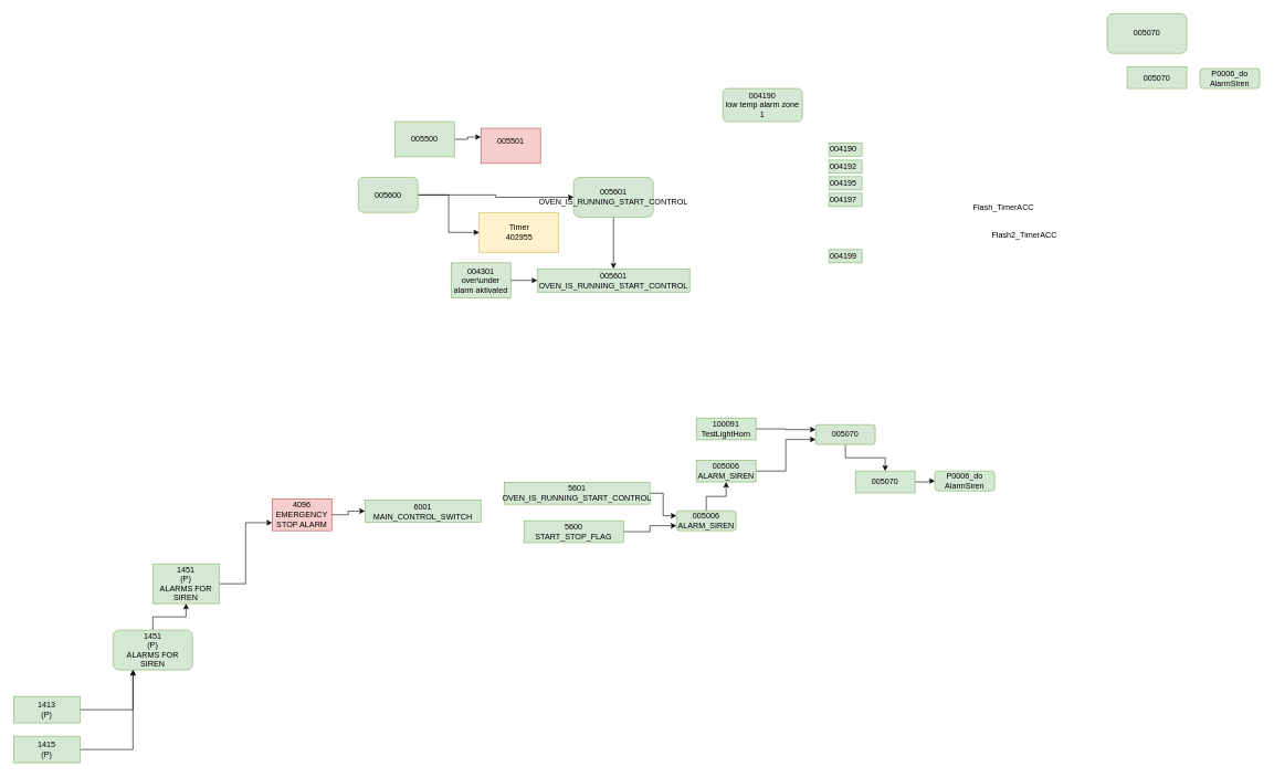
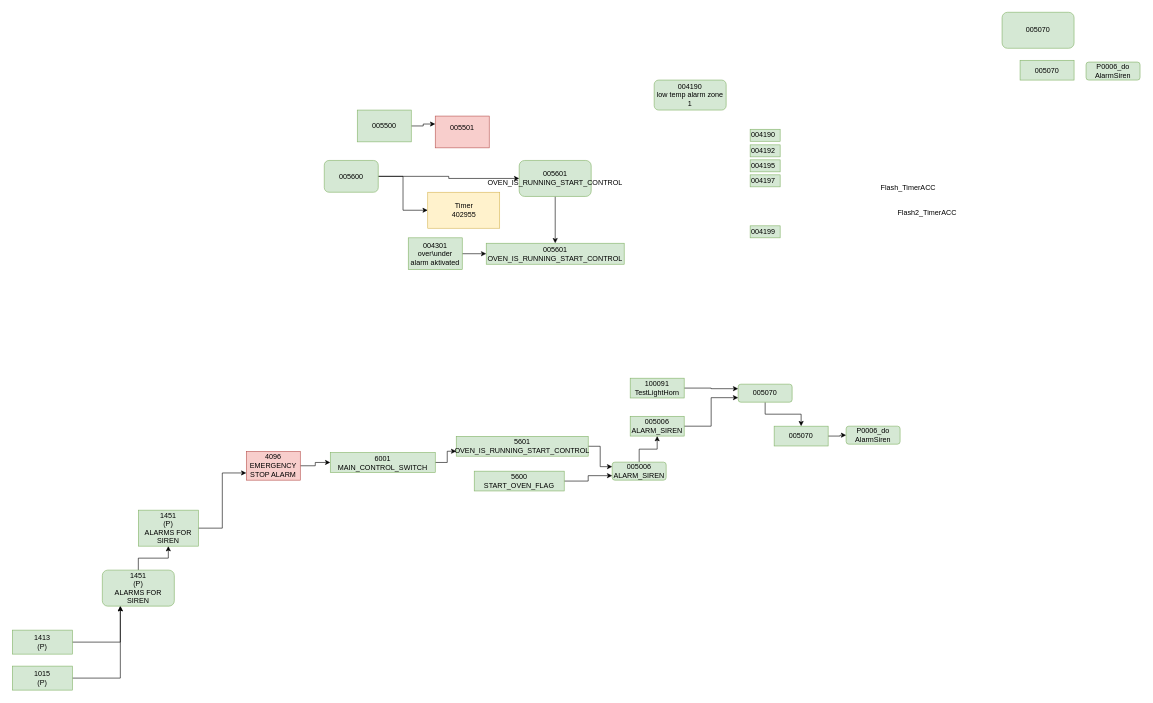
  <mxCell id="0" />
  <mxCell id="1" parent="0" />
  <mxCell id="2" value="&lt;div&gt;P0006_do&lt;/div&gt;&lt;div&gt;AlarmSiren&lt;br&gt;&lt;/div&gt;" style="rounded=1;whiteSpace=wrap;html=1;fillColor=#d5e8d4;strokeColor=#82b366;" vertex="1" parent="1"><mxGeometry x="1810" y="103" width="90" height="30" as="geometry" /></mxCell>
  <mxCell id="3" value="&lt;div&gt;004190&lt;/div&gt;&lt;div&gt;low temp alarm zone 1&lt;br&gt;&lt;/div&gt;" style="rounded=1;whiteSpace=wrap;html=1;fillColor=#d5e8d4;strokeColor=#82b366;" vertex="1" parent="1"><mxGeometry x="1090" y="133" width="120" height="50" as="geometry" /></mxCell>
  <mxCell id="4" value="&lt;div&gt;005601&lt;/div&gt;&lt;div&gt;OVEN_IS_RUNNING_START_CONTROL&lt;br&gt;&lt;/div&gt;" style="rounded=0;whiteSpace=wrap;html=1;fillColor=#d5e8d4;strokeColor=#82b366;" vertex="1" parent="1"><mxGeometry x="810" y="405" width="230" height="35" as="geometry" /></mxCell>
  <mxCell id="5" style="edgeStyle=orthogonalEdgeStyle;rounded=0;orthogonalLoop=1;jettySize=auto;html=1;" edge="1" parent="1" source="6" target="4"><mxGeometry relative="1" as="geometry" /></mxCell>
  <mxCell id="6" value="&lt;div&gt;004301&lt;/div&gt;&lt;div&gt;over\under alarm aktivated&lt;br&gt;&lt;/div&gt;" style="rounded=0;whiteSpace=wrap;html=1;fillColor=#d5e8d4;strokeColor=#82b366;" vertex="1" parent="1"><mxGeometry x="680" y="396" width="90" height="53" as="geometry" /></mxCell>
  <mxCell id="7" value="&lt;div&gt;005501&lt;/div&gt;&lt;div&gt;&lt;br&gt;&lt;/div&gt;" style="rounded=0;whiteSpace=wrap;html=1;fillColor=#f8cecc;strokeColor=#b85450;" vertex="1" parent="1"><mxGeometry x="725" y="193" width="90" height="53" as="geometry" /></mxCell>
  <mxCell id="8" style="edgeStyle=orthogonalEdgeStyle;rounded=0;orthogonalLoop=1;jettySize=auto;html=1;entryX=0;entryY=0.25;entryDx=0;entryDy=0;" edge="1" parent="1" source="9" target="7"><mxGeometry relative="1" as="geometry" /></mxCell>
  <mxCell id="9" value="005500" style="rounded=0;whiteSpace=wrap;html=1;fillColor=#d5e8d4;strokeColor=#82b366;" vertex="1" parent="1"><mxGeometry x="595" y="183" width="90" height="53" as="geometry" /></mxCell>
  <mxCell id="10" style="edgeStyle=orthogonalEdgeStyle;rounded=0;orthogonalLoop=1;jettySize=auto;html=1;entryX=0;entryY=0.5;entryDx=0;entryDy=0;" edge="1" parent="1" source="12" target="13"><mxGeometry relative="1" as="geometry" /></mxCell>
  <mxCell id="11" style="edgeStyle=orthogonalEdgeStyle;rounded=0;orthogonalLoop=1;jettySize=auto;html=1;" edge="1" parent="1" source="12" target="15"><mxGeometry relative="1" as="geometry" /></mxCell>
  <mxCell id="12" value="005600" style="whiteSpace=wrap;html=1;fillColor=#d5e8d4;strokeColor=#82b366;rounded=1;" vertex="1" parent="1"><mxGeometry x="540" y="267" width="90" height="53" as="geometry" /></mxCell>
- <mxCell id="13" value="&lt;div&gt;Timer&lt;/div&gt;&lt;div&gt;402955&lt;br&gt;&lt;/div&gt;" style="rounded=0;whiteSpace=wrap;html=1;fillColor=#fff2cc;strokeColor=#d6b656;" vertex="1" parent="1"><mxGeometry x="722.5" y="320" width="120" height="60" as="geometry" /></mxCell>
+ <mxCell id="13" value="&lt;div&gt;Timer&lt;/div&gt;&lt;div&gt;402955&lt;br&gt;&lt;/div&gt;" style="rounded=0;whiteSpace=wrap;html=1;fillColor=#fff2cc;strokeColor=#d6b656;" vertex="1" parent="1"><mxGeometry x="712.5" y="320" width="120" height="60" as="geometry" /></mxCell>
  <mxCell id="14" style="edgeStyle=orthogonalEdgeStyle;rounded=0;orthogonalLoop=1;jettySize=auto;html=1;entryX=0.5;entryY=0;entryDx=0;entryDy=0;" edge="1" parent="1" source="15" target="4"><mxGeometry relative="1" as="geometry" /></mxCell>
  <mxCell id="15" value="&lt;div&gt;005601&lt;/div&gt;&lt;div&gt;OVEN_IS_RUNNING_START_CONTROL&lt;br&gt;&lt;/div&gt;" style="rounded=1;whiteSpace=wrap;html=1;fillColor=#d5e8d4;strokeColor=#82b366;" vertex="1" parent="1"><mxGeometry x="865" y="267" width="120" height="60" as="geometry" /></mxCell>
  <mxCell id="16" value="&lt;div&gt;P0006_do&lt;/div&gt;&lt;div&gt;AlarmSiren&lt;br&gt;&lt;/div&gt;" style="rounded=1;whiteSpace=wrap;html=1;fillColor=#d5e8d4;strokeColor=#82b366;" vertex="1" parent="1"><mxGeometry x="1410" y="710" width="90" height="30" as="geometry" /></mxCell>
  <mxCell id="17" style="edgeStyle=orthogonalEdgeStyle;rounded=0;orthogonalLoop=1;jettySize=auto;html=1;" edge="1" parent="1" source="18" target="16"><mxGeometry relative="1" as="geometry" /></mxCell>
  <mxCell id="18" value="005070" style="rounded=0;whiteSpace=wrap;html=1;fillColor=#d5e8d4;strokeColor=#82b366;" vertex="1" parent="1"><mxGeometry x="1290" y="710" width="90" height="33" as="geometry" /></mxCell>
  <mxCell id="19" style="edgeStyle=orthogonalEdgeStyle;rounded=0;orthogonalLoop=1;jettySize=auto;html=1;entryX=0.5;entryY=0;entryDx=0;entryDy=0;" edge="1" parent="1" source="20" target="18"><mxGeometry relative="1" as="geometry" /></mxCell>
  <mxCell id="20" value="005070" style="rounded=1;whiteSpace=wrap;html=1;fillColor=#d5e8d4;strokeColor=#82b366;" vertex="1" parent="1"><mxGeometry x="1230" y="640" width="90" height="30" as="geometry" /></mxCell>
  <mxCell id="21" style="edgeStyle=orthogonalEdgeStyle;rounded=0;orthogonalLoop=1;jettySize=auto;html=1;entryX=0;entryY=0.25;entryDx=0;entryDy=0;" edge="1" parent="1" source="22" target="20"><mxGeometry relative="1" as="geometry" /></mxCell>
  <mxCell id="22" value="&lt;div&gt;100091&lt;/div&gt;&lt;div&gt;TestLightHorn&lt;br&gt;&lt;/div&gt;" style="rounded=0;whiteSpace=wrap;html=1;fillColor=#d5e8d4;strokeColor=#82b366;" vertex="1" parent="1"><mxGeometry x="1050" y="630" width="90" height="33" as="geometry" /></mxCell>
  <mxCell id="23" style="edgeStyle=orthogonalEdgeStyle;rounded=0;orthogonalLoop=1;jettySize=auto;html=1;entryX=0;entryY=0.75;entryDx=0;entryDy=0;" edge="1" parent="1" source="24" target="20"><mxGeometry relative="1" as="geometry" /></mxCell>
  <mxCell id="24" value="&lt;div&gt;005006&lt;/div&gt;&lt;div&gt;ALARM_SIREN&lt;br&gt;&lt;/div&gt;" style="rounded=0;whiteSpace=wrap;html=1;fillColor=#d5e8d4;strokeColor=#82b366;" vertex="1" parent="1"><mxGeometry x="1050" y="693.5" width="90" height="33" as="geometry" /></mxCell>
  <mxCell id="25" style="edgeStyle=orthogonalEdgeStyle;rounded=0;orthogonalLoop=1;jettySize=auto;html=1;entryX=0.5;entryY=1;entryDx=0;entryDy=0;" edge="1" parent="1" source="26" target="24"><mxGeometry relative="1" as="geometry" /></mxCell>
  <mxCell id="26" value="&lt;div&gt;005006&lt;/div&gt;&lt;div&gt;ALARM_SIREN&lt;br&gt;&lt;/div&gt;" style="rounded=1;whiteSpace=wrap;html=1;fillColor=#d5e8d4;strokeColor=#82b366;" vertex="1" parent="1"><mxGeometry x="1020" y="770" width="90" height="30" as="geometry" /></mxCell>
  <mxCell id="27" style="edgeStyle=orthogonalEdgeStyle;rounded=0;orthogonalLoop=1;jettySize=auto;html=1;entryX=0;entryY=0.25;entryDx=0;entryDy=0;" edge="1" parent="1" source="28" target="26"><mxGeometry relative="1" as="geometry" /></mxCell>
  <mxCell id="28" value="&lt;div&gt;5601&lt;/div&gt;&lt;div&gt;OVEN_IS_RUNNING_START_CONTROL&lt;br&gt;&lt;/div&gt;" style="rounded=0;whiteSpace=wrap;html=1;fillColor=#d5e8d4;strokeColor=#82b366;" vertex="1" parent="1"><mxGeometry x="760" y="727" width="220" height="33" as="geometry" /></mxCell>
  <mxCell id="29" style="edgeStyle=orthogonalEdgeStyle;rounded=0;orthogonalLoop=1;jettySize=auto;html=1;entryX=0;entryY=0.75;entryDx=0;entryDy=0;" edge="1" parent="1" source="30" target="26"><mxGeometry relative="1" as="geometry" /></mxCell>
- <mxCell id="30" value="&lt;div&gt;5600&lt;/div&gt;&lt;div&gt;START_STOP_FLAG&lt;br&gt;&lt;/div&gt;" style="rounded=0;whiteSpace=wrap;html=1;fillColor=#d5e8d4;strokeColor=#82b366;" vertex="1" parent="1"><mxGeometry x="790" y="785" width="150" height="33" as="geometry" /></mxCell>
+ <mxCell id="30" value="&lt;div&gt;5600&lt;/div&gt;&lt;div&gt;START_OVEN_FLAG&lt;br&gt;&lt;/div&gt;" style="rounded=0;whiteSpace=wrap;html=1;fillColor=#d5e8d4;strokeColor=#82b366;" vertex="1" parent="1"><mxGeometry x="790" y="785" width="150" height="33" as="geometry" /></mxCell>
+ <mxCell id="31" style="edgeStyle=orthogonalEdgeStyle;rounded=0;orthogonalLoop=1;jettySize=auto;html=1;entryX=0;entryY=0.75;entryDx=0;entryDy=0;" edge="1" parent="1" source="32" target="28"><mxGeometry relative="1" as="geometry" /></mxCell>
  <mxCell id="32" value="&lt;div&gt;6001&lt;/div&gt;&lt;div&gt;MAIN_CONTROL_SWITCH&lt;br&gt;&lt;/div&gt;" style="rounded=0;whiteSpace=wrap;html=1;fillColor=#d5e8d4;strokeColor=#82b366;" vertex="1" parent="1"><mxGeometry x="550" y="754" width="175" height="33" as="geometry" /></mxCell>
  <mxCell id="33" style="edgeStyle=orthogonalEdgeStyle;rounded=0;orthogonalLoop=1;jettySize=auto;html=1;entryX=0;entryY=0.5;entryDx=0;entryDy=0;" edge="1" parent="1" source="34" target="32"><mxGeometry relative="1" as="geometry" /></mxCell>
  <mxCell id="34" value="&lt;div&gt;4096&lt;/div&gt;&lt;div&gt;EMERGENCY STOP ALARM&lt;/div&gt;" style="rounded=0;whiteSpace=wrap;html=1;fillColor=#f8cecc;strokeColor=#b85450;" vertex="1" parent="1"><mxGeometry x="410" y="752" width="90" height="48" as="geometry" /></mxCell>
  <mxCell id="35" style="edgeStyle=orthogonalEdgeStyle;rounded=0;orthogonalLoop=1;jettySize=auto;html=1;entryX=0;entryY=0.75;entryDx=0;entryDy=0;" edge="1" parent="1" source="36" target="34"><mxGeometry relative="1" as="geometry" /></mxCell>
  <mxCell id="36" value="&lt;div&gt;1451&lt;/div&gt;&lt;div&gt; (P)&lt;/div&gt;&lt;div&gt;ALARMS FOR SIREN&lt;br&gt;&lt;/div&gt;" style="rounded=0;whiteSpace=wrap;html=1;fillColor=#d5e8d4;strokeColor=#82b366;" vertex="1" parent="1"><mxGeometry x="230" y="850" width="100" height="60" as="geometry" /></mxCell>
  <mxCell id="37" style="edgeStyle=orthogonalEdgeStyle;rounded=0;orthogonalLoop=1;jettySize=auto;html=1;entryX=0.5;entryY=1;entryDx=0;entryDy=0;" edge="1" parent="1" source="38" target="36"><mxGeometry relative="1" as="geometry" /></mxCell>
  <mxCell id="38" value="&lt;div&gt;1451&lt;/div&gt;&lt;div&gt; (P)&lt;/div&gt;&lt;div&gt;ALARMS FOR SIREN&lt;br&gt;&lt;/div&gt;" style="rounded=1;whiteSpace=wrap;html=1;fillColor=#d5e8d4;strokeColor=#82b366;" vertex="1" parent="1"><mxGeometry x="170" y="950" width="120" height="60" as="geometry" /></mxCell>
  <mxCell id="39" style="edgeStyle=orthogonalEdgeStyle;rounded=0;orthogonalLoop=1;jettySize=auto;html=1;entryX=0.25;entryY=1;entryDx=0;entryDy=0;" edge="1" parent="1" source="40" target="38"><mxGeometry relative="1" as="geometry" /></mxCell>
  <mxCell id="40" value="&lt;div&gt;1413&lt;/div&gt;&lt;div&gt;(P)&lt;br&gt;&lt;/div&gt;" style="rounded=0;whiteSpace=wrap;html=1;fillColor=#d5e8d4;strokeColor=#82b366;" vertex="1" parent="1"><mxGeometry x="20" y="1050" width="100" height="40" as="geometry" /></mxCell>
  <mxCell id="41" style="edgeStyle=orthogonalEdgeStyle;rounded=0;orthogonalLoop=1;jettySize=auto;html=1;entryX=0.25;entryY=1;entryDx=0;entryDy=0;" edge="1" parent="1" source="42" target="38"><mxGeometry relative="1" as="geometry" /></mxCell>
- <mxCell id="42" value="&lt;div&gt;1415&lt;/div&gt;&lt;div&gt;(P)&lt;br&gt;&lt;/div&gt;" style="rounded=0;whiteSpace=wrap;html=1;fillColor=#d5e8d4;strokeColor=#82b366;" vertex="1" parent="1"><mxGeometry x="20" y="1110" width="100" height="40" as="geometry" /></mxCell>
+ <mxCell id="42" value="&lt;div&gt;1015&lt;/div&gt;&lt;div&gt;(P)&lt;br&gt;&lt;/div&gt;" style="rounded=0;whiteSpace=wrap;html=1;fillColor=#d5e8d4;strokeColor=#82b366;" vertex="1" parent="1"><mxGeometry x="20" y="1110" width="100" height="40" as="geometry" /></mxCell>
  <mxCell id="43" value="004190" style="text;html=1;resizable=0;points=[];autosize=1;align=left;verticalAlign=top;spacingTop=-4;fillColor=#d5e8d4;strokeColor=#82b366;" vertex="1" parent="1"><mxGeometry x="1250" y="215" width="50" height="20" as="geometry" /></mxCell>
  <mxCell id="44" value="004192" style="text;html=1;resizable=0;points=[];autosize=1;align=left;verticalAlign=top;spacingTop=-4;fillColor=#d5e8d4;strokeColor=#82b366;" vertex="1" parent="1"><mxGeometry x="1250" y="241" width="50" height="20" as="geometry" /></mxCell>
  <mxCell id="45" value="004195" style="text;html=1;resizable=0;points=[];autosize=1;align=left;verticalAlign=top;spacingTop=-4;fillColor=#d5e8d4;strokeColor=#82b366;" vertex="1" parent="1"><mxGeometry x="1250" y="266" width="50" height="20" as="geometry" /></mxCell>
  <mxCell id="46" value="004197" style="text;html=1;resizable=0;points=[];autosize=1;align=left;verticalAlign=top;spacingTop=-4;fillColor=#d5e8d4;strokeColor=#82b366;" vertex="1" parent="1"><mxGeometry x="1250" y="291" width="50" height="20" as="geometry" /></mxCell>
  <mxCell id="47" value="004199" style="text;html=1;resizable=0;points=[];autosize=1;align=left;verticalAlign=top;spacingTop=-4;fillColor=#d5e8d4;strokeColor=#82b366;" vertex="1" parent="1"><mxGeometry x="1250" y="376" width="50" height="20" as="geometry" /></mxCell>
  <mxCell id="48" value="005070" style="rounded=0;whiteSpace=wrap;html=1;fillColor=#d5e8d4;strokeColor=#82b366;" vertex="1" parent="1"><mxGeometry x="1700" y="100" width="90" height="33" as="geometry" /></mxCell>
  <mxCell id="49" value="005070" style="rounded=1;whiteSpace=wrap;html=1;fillColor=#d5e8d4;strokeColor=#82b366;" vertex="1" parent="1"><mxGeometry x="1670" y="20" width="120" height="60" as="geometry" /></mxCell>
  <mxCell id="50" value="Flash_TimerACC" style="text;html=1;resizable=0;points=[];autosize=1;align=left;verticalAlign=top;spacingTop=-4;" vertex="1" parent="1"><mxGeometry x="1466" y="302" width="110" height="20" as="geometry" /></mxCell>
  <mxCell id="51" value="Flash2_TimerACC" style="text;html=1;resizable=0;points=[];autosize=1;align=left;verticalAlign=top;spacingTop=-4;" vertex="1" parent="1"><mxGeometry x="1494" y="344" width="110" height="20" as="geometry" /></mxCell>
